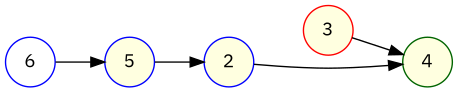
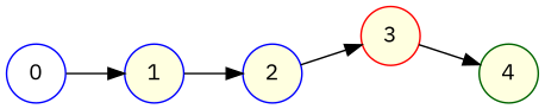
  digraph {
    fontname="IBM Plex Sans"
    rankdir=LR
    node [color=blue fillcolor=lightyellow fontname="IBM Plex Sans" shape=circle style=filled]
    edge [fontname="IBM Plex Sans"]
-   n1 [label=5]
+   n1 [label=1]
    n2 [label=2]
    n3 [color=red label=3]
    n4 [color=darkgreen label=4]
-   n5 [fillcolor=white label=6]
+   n5 [fillcolor=white label=0]
    n1 -> n2
-   n2 -> n4
+   n2 -> n3
    n3 -> n4
    n5 -> n1
  }
